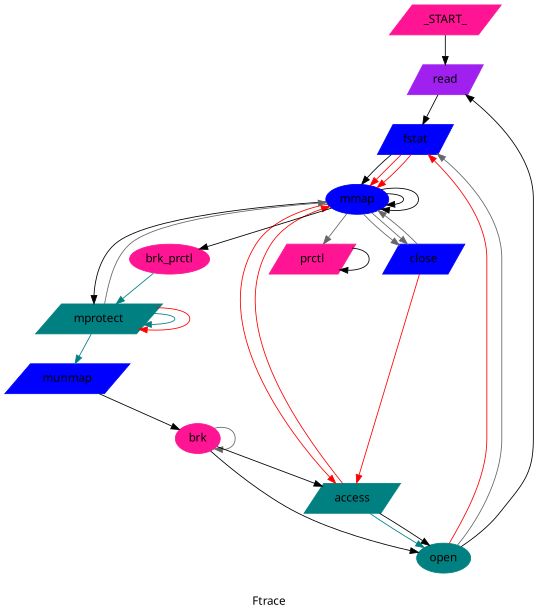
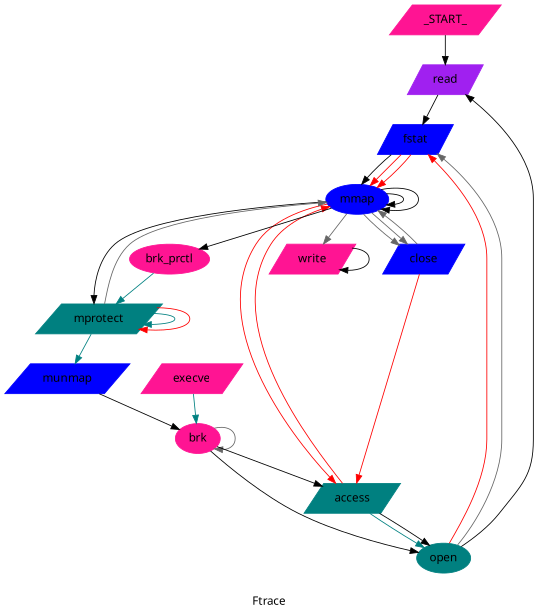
  digraph {
    fontname="Noto Sans"
    label=Ftrace
    rankdir=TB
    node [color=deeppink fontname="Noto Sans" shape=parallelogram style=filled]
    edge [color=black fontname="Noto Sans"]
    read [color=purple]
    _START_
    brk [shape=ellipse]
+   execve
    access [color=teal]
    open [color=teal shape=ellipse]
    mmap [color=blue shape=ellipse]
    fstat [color=blue]
    close [color=blue]
    mprotect [color=teal]
    n11 [label=brk_prctl shape=ellipse]
-   write [label=prctl]
+   write
    munmap [color=blue]
    read -> fstat
    _START_ -> read
    brk -> brk [color=gray40]
    brk -> access
    brk -> open
+   execve -> brk [color=teal]
    access -> open [color=teal]
    access -> open
    access -> mmap [color=red]
    open -> read
    open -> fstat [color=red]
    open -> fstat [color=gray40]
    mmap -> access [color=red]
    mmap -> mmap
    mmap -> mmap
    mmap -> close [color=gray40]
    mmap -> close [color=gray40]
    mmap -> mprotect
    mmap -> n11
    mmap -> write [color=gray40]
    fstat -> mmap
    fstat -> mmap [color=red]
    fstat -> mmap [color=red]
    close -> access [color=red]
    close -> mmap [color=gray40]
    mprotect -> mmap [color=gray40]
    mprotect -> mprotect [color=teal]
    mprotect -> mprotect [color=red]
    mprotect -> munmap [color=teal]
    n11 -> mprotect [color=teal]
    write -> write
    munmap -> brk
  }
